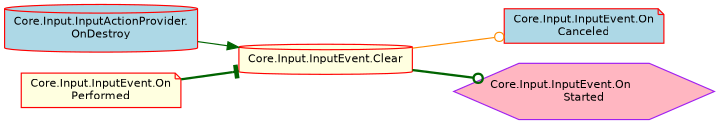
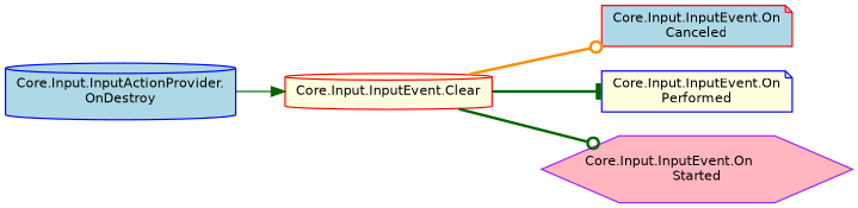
  digraph {
    rankdir=LR
    node [color=blue fillcolor=lightblue fontname=Helvetica fontsize=10 shape=cylinder style=filled]
    edge [arrowhead=odot color=darkgreen fontname=Helvetica fontsize=10 labelfontname=Helvetica labelfontsize=10 style=solid]
-   n1 [color=red fontcolor=black height=0.2 label="Core.Input.InputActionProvider.\lOnDestroy" width=0.4]
+   n1 [fontcolor=black height=0.2 label="Core.Input.InputActionProvider.\lOnDestroy" width=0.4]
    n2 [color=red fillcolor=lightyellow height=0.2 label="Core.Input.InputEvent.Clear" width=0.4]
    n3 [color=red height=0.2 label="Core.Input.InputEvent.On\lCanceled" shape=note width=0.4]
-   n4 [color=red fillcolor=lightyellow height=0.2 label="Core.Input.InputEvent.On\lPerformed" shape=note width=0.4]
+   n4 [fillcolor=lightyellow height=0.2 label="Core.Input.InputEvent.On\lPerformed" shape=note width=0.4]
    n5 [color=purple fillcolor=lightpink height=0.2 label="Core.Input.InputEvent.On\lStarted" shape=hexagon width=0.4]
    n1 -> n2 [arrowhead=normal]
-   n2 -> n3 [color=darkorange]
-   n4 -> n2 [arrowhead=tee style=bold]
+   n2 -> n3 [color=darkorange style=bold]
+   n2 -> n4 [arrowhead=tee style=bold]
    n2 -> n5 [style=bold]
  }
